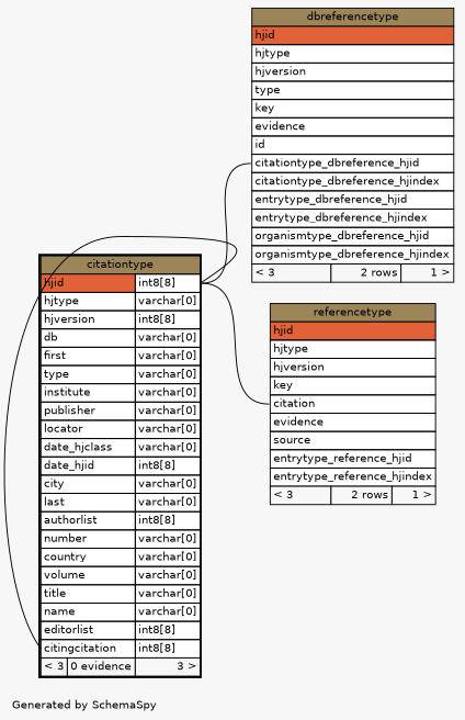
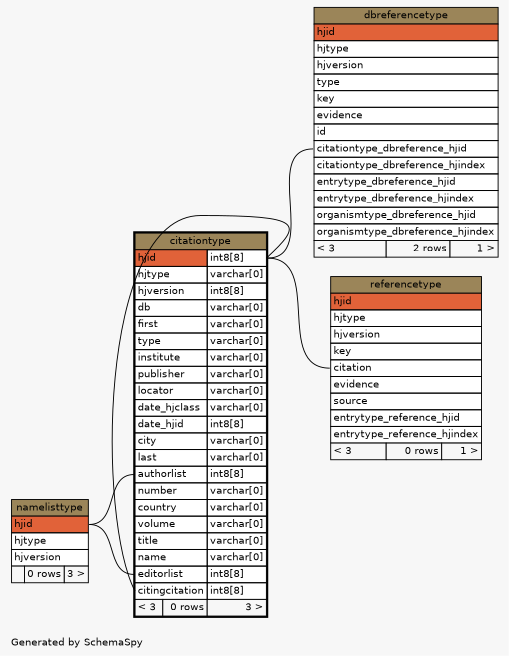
  digraph {
    bgcolor="#f7f7f7"
    fontname=Helvetica
    fontsize=11
    label="\nGenerated by SchemaSpy"
    labeljust=l
    nodesep=0.18
    rankdir=RL
    ranksep=0.46
    node [fontname=Helvetica fontsize=11 shape=plaintext]
    edge [arrowhead=none arrowsize=0.8 arrowtail=crowodot headport="hjid.type:e"]
-   n1 [label=<     <TABLE BORDER="2" CELLBORDER="1" CELLSPACING="0" BGCOLOR="#ffffff">       <TR><TD COLSPAN="3" BGCOLOR="#9b8559" ALIGN="CENTER">citationtype</TD></TR>       <TR><TD PORT="hjid" COLSPAN="2" BGCOLOR="#e16239" ALIGN="LEFT">hjid</TD><TD PORT="hjid.type" ALIGN="LEFT">int8[8]</TD></TR>       <TR><TD PORT="hjtype" COLSPAN="2" ALIGN="LEFT">hjtype</TD><TD PORT="hjtype.type" ALIGN="LEFT">varchar[0]</TD></TR>       <TR><TD PORT="hjversion" COLSPAN="2" ALIGN="LEFT">hjversion</TD><TD PORT="hjversion.type" ALIGN="LEFT">int8[8]</TD></TR>       <TR><TD PORT="db" COLSPAN="2" ALIGN="LEFT">db</TD><TD PORT="db.type" ALIGN="LEFT">varchar[0]</TD></TR>       <TR><TD PORT="first" COLSPAN="2" ALIGN="LEFT">first</TD><TD PORT="first.type" ALIGN="LEFT">varchar[0]</TD></TR>       <TR><TD PORT="type" COLSPAN="2" ALIGN="LEFT">type</TD><TD PORT="type.type" ALIGN="LEFT">varchar[0]</TD></TR>       <TR><TD PORT="institute" COLSPAN="2" ALIGN="LEFT">institute</TD><TD PORT="institute.type" ALIGN="LEFT">varchar[0]</TD></TR>       <TR><TD PORT="publisher" COLSPAN="2" ALIGN="LEFT">publisher</TD><TD PORT="publisher.type" ALIGN="LEFT">varchar[0]</TD></TR>       <TR><TD PORT="locator" COLSPAN="2" ALIGN="LEFT">locator</TD><TD PORT="locator.type" ALIGN="LEFT">varchar[0]</TD></TR>       <TR><TD PORT="date_hjclass" COLSPAN="2" ALIGN="LEFT">date_hjclass</TD><TD PORT="date_hjclass.type" ALIGN="LEFT">varchar[0]</TD></TR>       <TR><TD PORT="date_hjid" COLSPAN="2" ALIGN="LEFT">date_hjid</TD><TD PORT="date_hjid.type" ALIGN="LEFT">int8[8]</TD></TR>       <TR><TD PORT="city" COLSPAN="2" ALIGN="LEFT">city</TD><TD PORT="city.type" ALIGN="LEFT">varchar[0]</TD></TR>       <TR><TD PORT="last" COLSPAN="2" ALIGN="LEFT">last</TD><TD PORT="last.type" ALIGN="LEFT">varchar[0]</TD></TR>       <TR><TD PORT="authorlist" COLSPAN="2" ALIGN="LEFT">authorlist</TD><TD PORT="authorlist.type" ALIGN="LEFT">int8[8]</TD></TR>       <TR><TD PORT="number" COLSPAN="2" ALIGN="LEFT">number</TD><TD PORT="number.type" ALIGN="LEFT">varchar[0]</TD></TR>       <TR><TD PORT="country" COLSPAN="2" ALIGN="LEFT">country</TD><TD PORT="country.type" ALIGN="LEFT">varchar[0]</TD></TR>       <TR><TD PORT="volume" COLSPAN="2" ALIGN="LEFT">volume</TD><TD PORT="volume.type" ALIGN="LEFT">varchar[0]</TD></TR>       <TR><TD PORT="title" COLSPAN="2" ALIGN="LEFT">title</TD><TD PORT="title.type" ALIGN="LEFT">varchar[0]</TD></TR>       <TR><TD PORT="name" COLSPAN="2" ALIGN="LEFT">name</TD><TD PORT="name.type" ALIGN="LEFT">varchar[0]</TD></TR>       <TR><TD PORT="editorlist" COLSPAN="2" ALIGN="LEFT">editorlist</TD><TD PORT="editorlist.type" ALIGN="LEFT">int8[8]</TD></TR>       <TR><TD PORT="citingcitation" COLSPAN="2" ALIGN="LEFT">citingcitation</TD><TD PORT="citingcitation.type" ALIGN="LEFT">int8[8]</TD></TR>       <TR><TD ALIGN="LEFT" BGCOLOR="#f7f7f7">&lt; 3</TD><TD ALIGN="RIGHT" BGCOLOR="#f7f7f7">0 evidence</TD><TD ALIGN="RIGHT" BGCOLOR="#f7f7f7">3 &gt;</TD></TR>     </TABLE>>]
+   n1 [label=<     <TABLE BORDER="2" CELLBORDER="1" CELLSPACING="0" BGCOLOR="#ffffff">       <TR><TD COLSPAN="3" BGCOLOR="#9b8559" ALIGN="CENTER">citationtype</TD></TR>       <TR><TD PORT="hjid" COLSPAN="2" BGCOLOR="#e16239" ALIGN="LEFT">hjid</TD><TD PORT="hjid.type" ALIGN="LEFT">int8[8]</TD></TR>       <TR><TD PORT="hjtype" COLSPAN="2" ALIGN="LEFT">hjtype</TD><TD PORT="hjtype.type" ALIGN="LEFT">varchar[0]</TD></TR>       <TR><TD PORT="hjversion" COLSPAN="2" ALIGN="LEFT">hjversion</TD><TD PORT="hjversion.type" ALIGN="LEFT">int8[8]</TD></TR>       <TR><TD PORT="db" COLSPAN="2" ALIGN="LEFT">db</TD><TD PORT="db.type" ALIGN="LEFT">varchar[0]</TD></TR>       <TR><TD PORT="first" COLSPAN="2" ALIGN="LEFT">first</TD><TD PORT="first.type" ALIGN="LEFT">varchar[0]</TD></TR>       <TR><TD PORT="type" COLSPAN="2" ALIGN="LEFT">type</TD><TD PORT="type.type" ALIGN="LEFT">varchar[0]</TD></TR>       <TR><TD PORT="institute" COLSPAN="2" ALIGN="LEFT">institute</TD><TD PORT="institute.type" ALIGN="LEFT">varchar[0]</TD></TR>       <TR><TD PORT="publisher" COLSPAN="2" ALIGN="LEFT">publisher</TD><TD PORT="publisher.type" ALIGN="LEFT">varchar[0]</TD></TR>       <TR><TD PORT="locator" COLSPAN="2" ALIGN="LEFT">locator</TD><TD PORT="locator.type" ALIGN="LEFT">varchar[0]</TD></TR>       <TR><TD PORT="date_hjclass" COLSPAN="2" ALIGN="LEFT">date_hjclass</TD><TD PORT="date_hjclass.type" ALIGN="LEFT">varchar[0]</TD></TR>       <TR><TD PORT="date_hjid" COLSPAN="2" ALIGN="LEFT">date_hjid</TD><TD PORT="date_hjid.type" ALIGN="LEFT">int8[8]</TD></TR>       <TR><TD PORT="city" COLSPAN="2" ALIGN="LEFT">city</TD><TD PORT="city.type" ALIGN="LEFT">varchar[0]</TD></TR>       <TR><TD PORT="last" COLSPAN="2" ALIGN="LEFT">last</TD><TD PORT="last.type" ALIGN="LEFT">varchar[0]</TD></TR>       <TR><TD PORT="authorlist" COLSPAN="2" ALIGN="LEFT">authorlist</TD><TD PORT="authorlist.type" ALIGN="LEFT">int8[8]</TD></TR>       <TR><TD PORT="number" COLSPAN="2" ALIGN="LEFT">number</TD><TD PORT="number.type" ALIGN="LEFT">varchar[0]</TD></TR>       <TR><TD PORT="country" COLSPAN="2" ALIGN="LEFT">country</TD><TD PORT="country.type" ALIGN="LEFT">varchar[0]</TD></TR>       <TR><TD PORT="volume" COLSPAN="2" ALIGN="LEFT">volume</TD><TD PORT="volume.type" ALIGN="LEFT">varchar[0]</TD></TR>       <TR><TD PORT="title" COLSPAN="2" ALIGN="LEFT">title</TD><TD PORT="title.type" ALIGN="LEFT">varchar[0]</TD></TR>       <TR><TD PORT="name" COLSPAN="2" ALIGN="LEFT">name</TD><TD PORT="name.type" ALIGN="LEFT">varchar[0]</TD></TR>       <TR><TD PORT="editorlist" COLSPAN="2" ALIGN="LEFT">editorlist</TD><TD PORT="editorlist.type" ALIGN="LEFT">int8[8]</TD></TR>       <TR><TD PORT="citingcitation" COLSPAN="2" ALIGN="LEFT">citingcitation</TD><TD PORT="citingcitation.type" ALIGN="LEFT">int8[8]</TD></TR>       <TR><TD ALIGN="LEFT" BGCOLOR="#f7f7f7">&lt; 3</TD><TD ALIGN="RIGHT" BGCOLOR="#f7f7f7">0 rows</TD><TD ALIGN="RIGHT" BGCOLOR="#f7f7f7">3 &gt;</TD></TR>     </TABLE>>]
+   n2 [label=<     <TABLE BORDER="0" CELLBORDER="1" CELLSPACING="0" BGCOLOR="#ffffff">       <TR><TD COLSPAN="3" BGCOLOR="#9b8559" ALIGN="CENTER">namelisttype</TD></TR>       <TR><TD PORT="hjid" COLSPAN="3" BGCOLOR="#e16239" ALIGN="LEFT">hjid</TD></TR>       <TR><TD PORT="hjtype" COLSPAN="3" ALIGN="LEFT">hjtype</TD></TR>       <TR><TD PORT="hjversion" COLSPAN="3" ALIGN="LEFT">hjversion</TD></TR>       <TR><TD ALIGN="LEFT" BGCOLOR="#f7f7f7">  </TD><TD ALIGN="RIGHT" BGCOLOR="#f7f7f7">0 rows</TD><TD ALIGN="RIGHT" BGCOLOR="#f7f7f7">3 &gt;</TD></TR>     </TABLE>>]
    n3 [label=<     <TABLE BORDER="0" CELLBORDER="1" CELLSPACING="0" BGCOLOR="#ffffff">       <TR><TD COLSPAN="3" BGCOLOR="#9b8559" ALIGN="CENTER">dbreferencetype</TD></TR>       <TR><TD PORT="hjid" COLSPAN="3" BGCOLOR="#e16239" ALIGN="LEFT">hjid</TD></TR>       <TR><TD PORT="hjtype" COLSPAN="3" ALIGN="LEFT">hjtype</TD></TR>       <TR><TD PORT="hjversion" COLSPAN="3" ALIGN="LEFT">hjversion</TD></TR>       <TR><TD PORT="type" COLSPAN="3" ALIGN="LEFT">type</TD></TR>       <TR><TD PORT="key" COLSPAN="3" ALIGN="LEFT">key</TD></TR>       <TR><TD PORT="evidence" COLSPAN="3" ALIGN="LEFT">evidence</TD></TR>       <TR><TD PORT="id" COLSPAN="3" ALIGN="LEFT">id</TD></TR>       <TR><TD PORT="citationtype_dbreference_hjid" COLSPAN="3" ALIGN="LEFT">citationtype_dbreference_hjid</TD></TR>       <TR><TD PORT="citationtype_dbreference_hjindex" COLSPAN="3" ALIGN="LEFT">citationtype_dbreference_hjindex</TD></TR>       <TR><TD PORT="entrytype_dbreference_hjid" COLSPAN="3" ALIGN="LEFT">entrytype_dbreference_hjid</TD></TR>       <TR><TD PORT="entrytype_dbreference_hjindex" COLSPAN="3" ALIGN="LEFT">entrytype_dbreference_hjindex</TD></TR>       <TR><TD PORT="organismtype_dbreference_hjid" COLSPAN="3" ALIGN="LEFT">organismtype_dbreference_hjid</TD></TR>       <TR><TD PORT="organismtype_dbreference_hjindex" COLSPAN="3" ALIGN="LEFT">organismtype_dbreference_hjindex</TD></TR>       <TR><TD ALIGN="LEFT" BGCOLOR="#f7f7f7">&lt; 3</TD><TD ALIGN="RIGHT" BGCOLOR="#f7f7f7">2 rows</TD><TD ALIGN="RIGHT" BGCOLOR="#f7f7f7">1 &gt;</TD></TR>     </TABLE>>]
-   n4 [label=<     <TABLE BORDER="0" CELLBORDER="1" CELLSPACING="0" BGCOLOR="#ffffff">       <TR><TD COLSPAN="3" BGCOLOR="#9b8559" ALIGN="CENTER">referencetype</TD></TR>       <TR><TD PORT="hjid" COLSPAN="3" BGCOLOR="#e16239" ALIGN="LEFT">hjid</TD></TR>       <TR><TD PORT="hjtype" COLSPAN="3" ALIGN="LEFT">hjtype</TD></TR>       <TR><TD PORT="hjversion" COLSPAN="3" ALIGN="LEFT">hjversion</TD></TR>       <TR><TD PORT="key" COLSPAN="3" ALIGN="LEFT">key</TD></TR>       <TR><TD PORT="citation" COLSPAN="3" ALIGN="LEFT">citation</TD></TR>       <TR><TD PORT="evidence" COLSPAN="3" ALIGN="LEFT">evidence</TD></TR>       <TR><TD PORT="source" COLSPAN="3" ALIGN="LEFT">source</TD></TR>       <TR><TD PORT="entrytype_reference_hjid" COLSPAN="3" ALIGN="LEFT">entrytype_reference_hjid</TD></TR>       <TR><TD PORT="entrytype_reference_hjindex" COLSPAN="3" ALIGN="LEFT">entrytype_reference_hjindex</TD></TR>       <TR><TD ALIGN="LEFT" BGCOLOR="#f7f7f7">&lt; 3</TD><TD ALIGN="RIGHT" BGCOLOR="#f7f7f7">2 rows</TD><TD ALIGN="RIGHT" BGCOLOR="#f7f7f7">1 &gt;</TD></TR>     </TABLE>>]
+   n4 [label=<     <TABLE BORDER="0" CELLBORDER="1" CELLSPACING="0" BGCOLOR="#ffffff">       <TR><TD COLSPAN="3" BGCOLOR="#9b8559" ALIGN="CENTER">referencetype</TD></TR>       <TR><TD PORT="hjid" COLSPAN="3" BGCOLOR="#e16239" ALIGN="LEFT">hjid</TD></TR>       <TR><TD PORT="hjtype" COLSPAN="3" ALIGN="LEFT">hjtype</TD></TR>       <TR><TD PORT="hjversion" COLSPAN="3" ALIGN="LEFT">hjversion</TD></TR>       <TR><TD PORT="key" COLSPAN="3" ALIGN="LEFT">key</TD></TR>       <TR><TD PORT="citation" COLSPAN="3" ALIGN="LEFT">citation</TD></TR>       <TR><TD PORT="evidence" COLSPAN="3" ALIGN="LEFT">evidence</TD></TR>       <TR><TD PORT="source" COLSPAN="3" ALIGN="LEFT">source</TD></TR>       <TR><TD PORT="entrytype_reference_hjid" COLSPAN="3" ALIGN="LEFT">entrytype_reference_hjid</TD></TR>       <TR><TD PORT="entrytype_reference_hjindex" COLSPAN="3" ALIGN="LEFT">entrytype_reference_hjindex</TD></TR>       <TR><TD ALIGN="LEFT" BGCOLOR="#f7f7f7">&lt; 3</TD><TD ALIGN="RIGHT" BGCOLOR="#f7f7f7">0 rows</TD><TD ALIGN="RIGHT" BGCOLOR="#f7f7f7">1 &gt;</TD></TR>     </TABLE>>]
    n1 -> n1 [tailport="citingcitation:w"]
+   n1 -> n2 [headport="hjid:e" tailport="authorlist:w"]
+   n1 -> n2 [headport="hjid:e" tailport="editorlist:w"]
    n3 -> n1 [tailport="citationtype_dbreference_hjid:w"]
    n4 -> n1 [tailport="citation:w"]
  }
